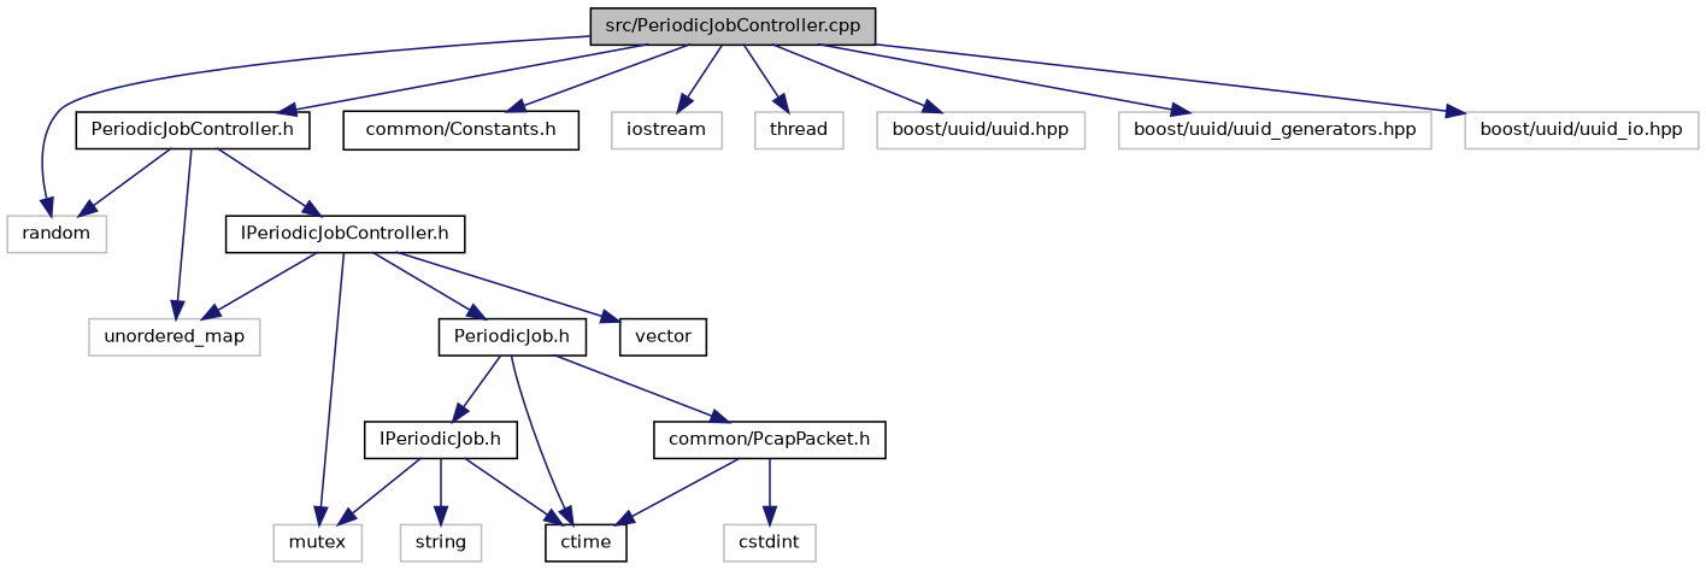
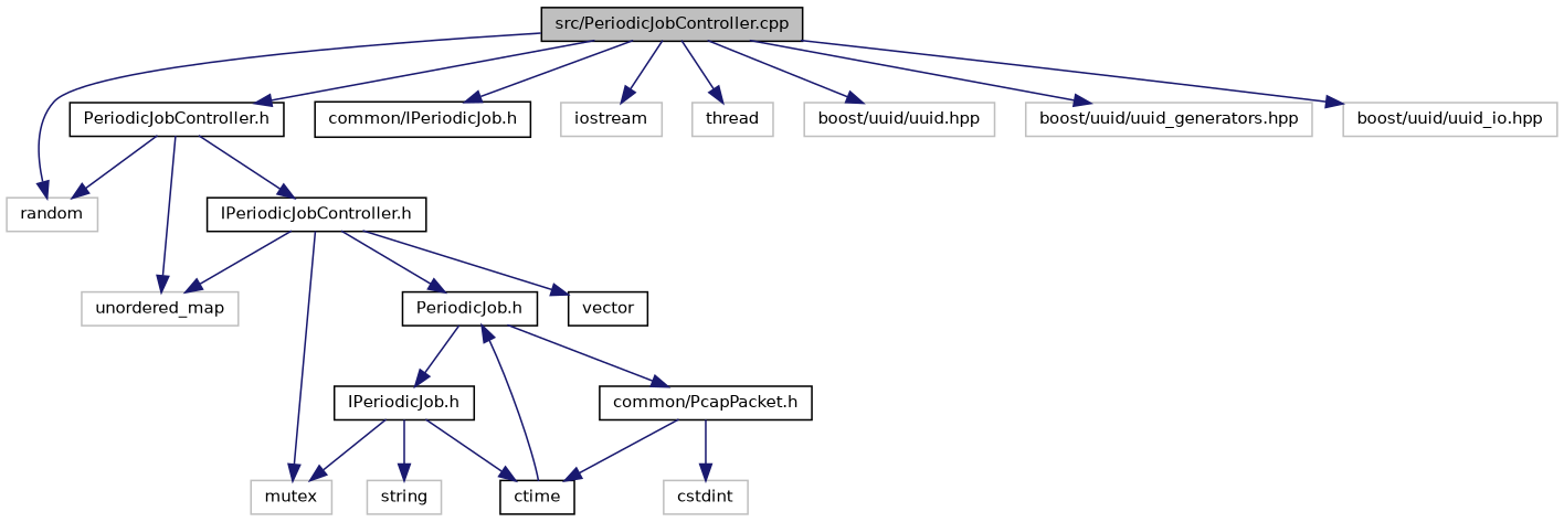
  digraph {
    node [color=grey75 fillcolor=white fontname=Helvetica fontsize=10 shape=record style=filled]
    edge [color=midnightblue fontname=Helvetica fontsize=10 labelfontname=Helvetica labelfontsize=10 style=solid]
    n1 [color=black fillcolor=grey75 fontcolor=black height=0.2 label="src/PeriodicJobController.cpp" width=0.4]
    n2 [color=black height=0.2 label="PeriodicJobController.h" width=0.4]
    n3 [height=0.2 label=random width=0.4]
-   n4 [color=black height=0.2 label="common/Constants.h" width=0.4]
+   n4 [color=black height=0.2 label="common/IPeriodicJob.h" width=0.4]
    n5 [height=0.2 label=iostream width=0.4]
    n6 [height=0.2 label=thread width=0.4]
    n7 [height=0.2 label="boost/uuid/uuid.hpp" width=0.4]
    n8 [height=0.2 label="boost/uuid/uuid_generators.hpp" width=0.4]
    n9 [height=0.2 label="boost/uuid/uuid_io.hpp" width=0.4]
    n10 [color=black height=0.2 label="IPeriodicJobController.h" width=0.4]
    n11 [height=0.2 label=unordered_map width=0.4]
    n12 [color=black height=0.2 label="PeriodicJob.h" width=0.4]
    n13 [height=0.2 label=mutex width=0.4]
    n14 [color=black height=0.2 label=vector width=0.4]
    n15 [color=black height=0.2 label="IPeriodicJob.h" width=0.4]
    n16 [color=black height=0.2 label=ctime width=0.4]
    n17 [color=black height=0.2 label="common/PcapPacket.h" width=0.4]
    n18 [height=0.2 label=string width=0.4]
    n19 [height=0.2 label=cstdint width=0.4]
    n1 -> n2
    n1 -> n3
    n1 -> n4
    n1 -> n5
    n1 -> n6
    n1 -> n7
    n1 -> n8
    n1 -> n9
    n2 -> n3
    n2 -> n10
    n2 -> n11
    n10 -> n11
    n10 -> n12
    n10 -> n13
    n10 -> n14
    n12 -> n15
-   n12 -> n16
+   n16 -> n12
    n12 -> n17
    n15 -> n13
    n15 -> n16
    n15 -> n18
    n17 -> n16
    n17 -> n19
  }
